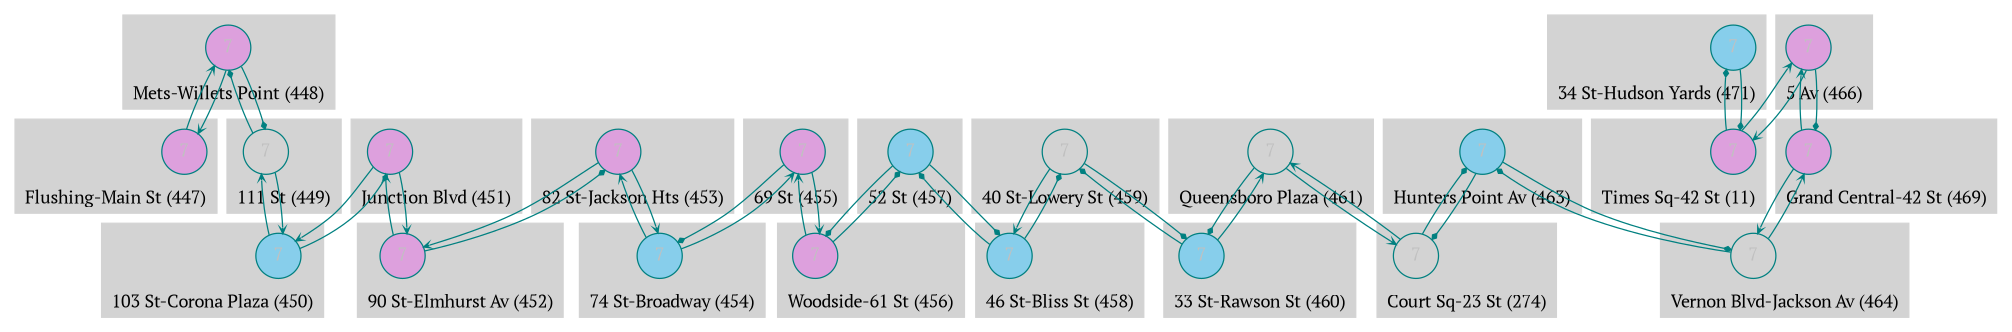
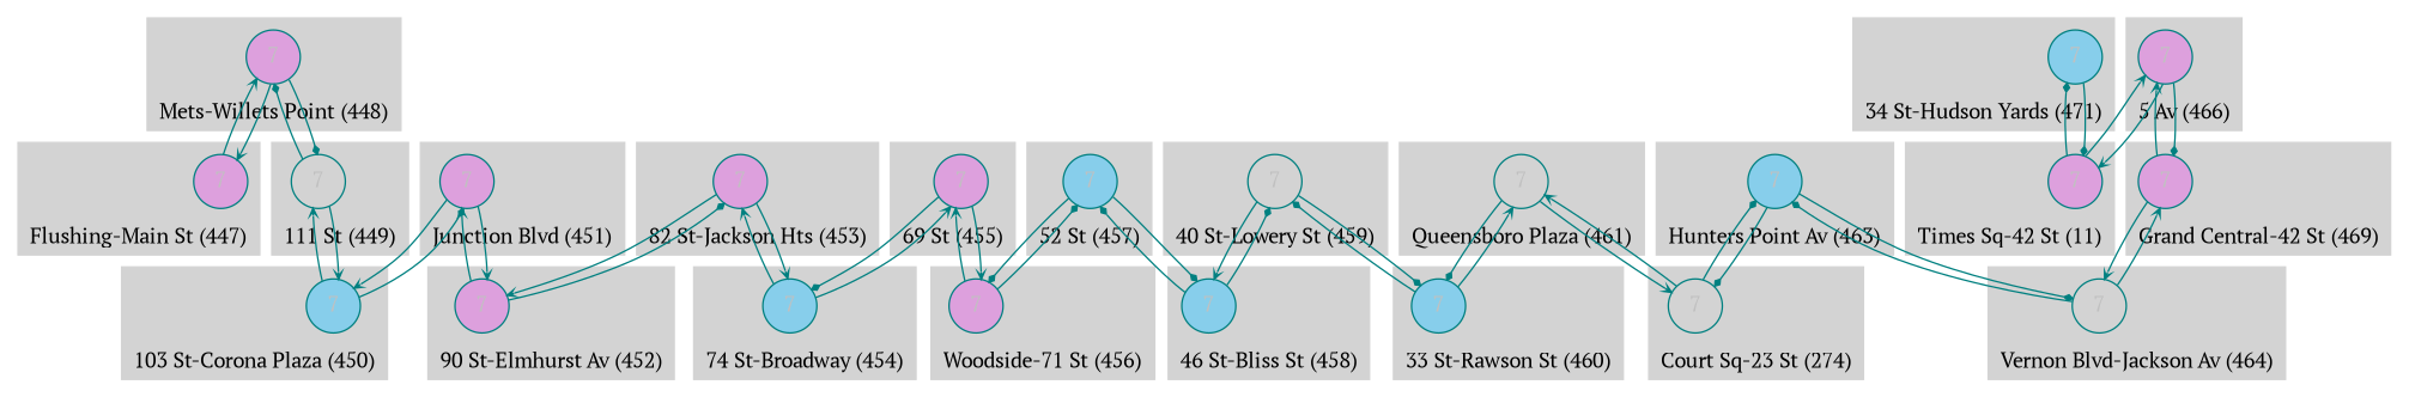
  digraph {
    fontname="PT Serif"
    node [color=teal fillcolor=plum fontcolor=gray fontname="PT Serif" labelloc=c penwidth=1 shape=circle style=filled]
    edge [arrowsize=0.5 color=teal fontcolor=teal fontname="PT Serif" fontsize=8 penwidth=1 style=bold arrowhead=vee]
    n1 [label=7]
    n2 [label=7]
    n3 [fillcolor=lightgrey label=7]
    n4 [fillcolor=skyblue label=7]
    n5 [label=7]
    n6 [label=7]
    n7 [label=7]
    n8 [fillcolor=skyblue label=7]
    n9 [label=7]
    n10 [label=7]
    n11 [fillcolor=skyblue label=7]
    n12 [fillcolor=skyblue label=7]
    n13 [fillcolor=lightgrey label=7]
    n14 [fillcolor=skyblue label=7]
    n15 [fillcolor=skyblue label=7]
    n16 [fillcolor=lightgrey label=7]
    n17 [label=7]
    n18 [fillcolor=skyblue label=7]
    n19 [fillcolor=lightgrey label=7]
    n20 [label=7]
    n21 [fillcolor=lightgrey label=7]
    n22 [label=7]
    subgraph cluster_1 {
      color=lightgrey
      label="Mets-Willets Point (448)"
      labelloc=b
      style=filled
      n1
    }
    subgraph cluster_2 {
      color=lightgrey
      label="Flushing-Main St (447)"
      labelloc=b
      style=filled
      n2
    }
    subgraph cluster_3 {
      color=lightgrey
      label="111 St (449)"
      labelloc=b
      style=filled
      n3
    }
    subgraph cluster_4 {
      color=lightgrey
      label="103 St-Corona Plaza (450)"
      labelloc=b
      style=filled
      n4
    }
    subgraph cluster_5 {
      color=lightgrey
      label="Junction Blvd (451)"
      labelloc=b
      style=filled
      n5
    }
    subgraph cluster_6 {
      color=lightgrey
      label="90 St-Elmhurst Av (452)"
      labelloc=b
      style=filled
      n6
    }
    subgraph cluster_7 {
      color=lightgrey
      label="82 St-Jackson Hts (453)"
      labelloc=b
      style=filled
      n7
    }
    subgraph cluster_8 {
      color=lightgrey
      label="74 St-Broadway (454)"
      labelloc=b
      style=filled
      n8
    }
    subgraph cluster_9 {
      color=lightgrey
      label="69 St (455)"
      labelloc=b
      style=filled
      n9
    }
    subgraph cluster_10 {
      color=lightgrey
-     label="Woodside-61 St (456)"
+     label="Woodside-71 St (456)"
      labelloc=b
      style=filled
      n10
    }
    subgraph cluster_11 {
      color=lightgrey
      label="52 St (457)"
      labelloc=b
      style=filled
      n11
    }
    subgraph cluster_12 {
      color=lightgrey
      label="46 St-Bliss St (458)"
      labelloc=b
      style=filled
      n12
    }
    subgraph cluster_13 {
      color=lightgrey
      label="40 St-Lowery St (459)"
      labelloc=b
      style=filled
      n13
    }
    subgraph cluster_14 {
      color=lightgrey
      label="33 St-Rawson St (460)"
      labelloc=b
      style=filled
      n14
    }
    subgraph cluster_15 {
      color=lightgrey
      label="Hunters Point Av (463)"
      labelloc=b
      style=filled
      n15
    }
    subgraph cluster_16 {
      color=lightgrey
      label="Vernon Blvd-Jackson Av (464)"
      labelloc=b
      style=filled
      n16
    }
    subgraph cluster_17 {
      color=lightgrey
      label="5 Av (466)"
      labelloc=b
      style=filled
      n17
    }
    subgraph cluster_18 {
      color=lightgrey
      label="34 St-Hudson Yards (471)"
      labelloc=b
      style=filled
      n18
    }
    subgraph cluster_19 {
      color=lightgrey
      label="Court Sq-23 St (274)"
      labelloc=b
      style=filled
      n19
    }
    subgraph cluster_20 {
      color=lightgrey
      label="Times Sq-42 St (11)"
      labelloc=b
      style=filled
      n20
    }
    subgraph cluster_21 {
      color=lightgrey
      label="Queensboro Plaza (461)"
      labelloc=b
      style=filled
      n21
    }
    subgraph cluster_22 {
      color=lightgrey
      label="Grand Central-42 St (469)"
      labelloc=b
      style=filled
      n22
    }
    n1 -> n2
    n1 -> n3 [style=solid arrowhead=diamond]
    n2 -> n1 [style=solid]
    n3 -> n1 [style=solid arrowhead=diamond]
    n3 -> n4
    n4 -> n3 [style=solid]
    n4 -> n5 [arrowhead=diamond]
    n5 -> n4 [style=solid]
    n5 -> n6
    n6 -> n5 [style=solid]
    n6 -> n7 [arrowhead=diamond]
    n7 -> n6
    n7 -> n8
    n8 -> n7
    n8 -> n9 [style=solid]
    n9 -> n8 [style=solid arrowhead=diamond]
    n9 -> n10
    n10 -> n9
    n10 -> n11 [style=solid arrowhead=diamond]
    n11 -> n10 [arrowhead=diamond]
    n11 -> n12 [arrowhead=diamond]
    n12 -> n11 [arrowhead=diamond]
    n12 -> n13 [style=solid arrowhead=diamond]
    n13 -> n12
    n13 -> n14 [style=solid arrowhead=diamond]
    n14 -> n13 [style=solid arrowhead=diamond]
    n14 -> n21 [style=solid]
    n15 -> n16 [style=solid arrowhead=diamond]
    n15 -> n19 [style=solid arrowhead=diamond]
    n16 -> n15 [arrowhead=diamond]
    n16 -> n22 [style=solid]
    n17 -> n20
    n17 -> n22 [arrowhead=diamond]
    n18 -> n20 [style=solid arrowhead=diamond]
    n19 -> n15 [arrowhead=diamond]
    n19 -> n21 [style=solid]
    n20 -> n17
    n20 -> n18 [style=solid arrowhead=diamond]
    n21 -> n14 [arrowhead=diamond]
    n21 -> n19 [style=solid]
    n22 -> n16
    n22 -> n17
  }
